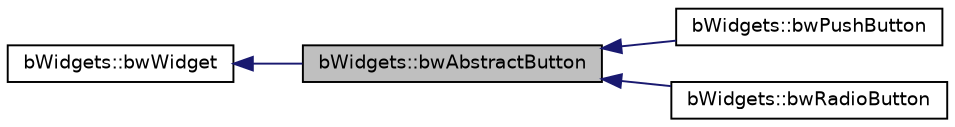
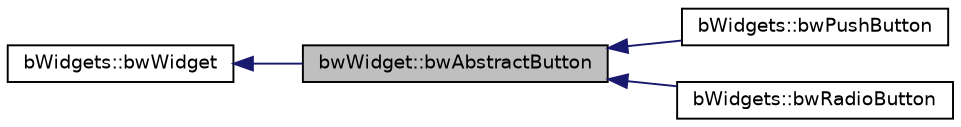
  digraph {
    rankdir=LR
    node [color=black fillcolor=white fontname=Helvetica fontsize=10 shape=record style=filled]
    edge [color=midnightblue dir=back fontname=Helvetica fontsize=10 labelfontname=Helvetica labelfontsize=10 style=solid]
-   n1 [fillcolor=grey75 fontcolor=black height=0.2 label="bWidgets::bwAbstractButton" width=0.4]
+   n1 [fillcolor=grey75 fontcolor=black height=0.2 label="bwWidget::bwAbstractButton" width=0.4]
    n2 [height=0.2 label="bWidgets::bwPushButton" width=0.4]
    n3 [height=0.2 label="bWidgets::bwRadioButton" width=0.4]
    n4 [height=0.2 label="bWidgets::bwWidget" width=0.4]
    n1 -> n2
    n1 -> n3
    n4 -> n1
  }
